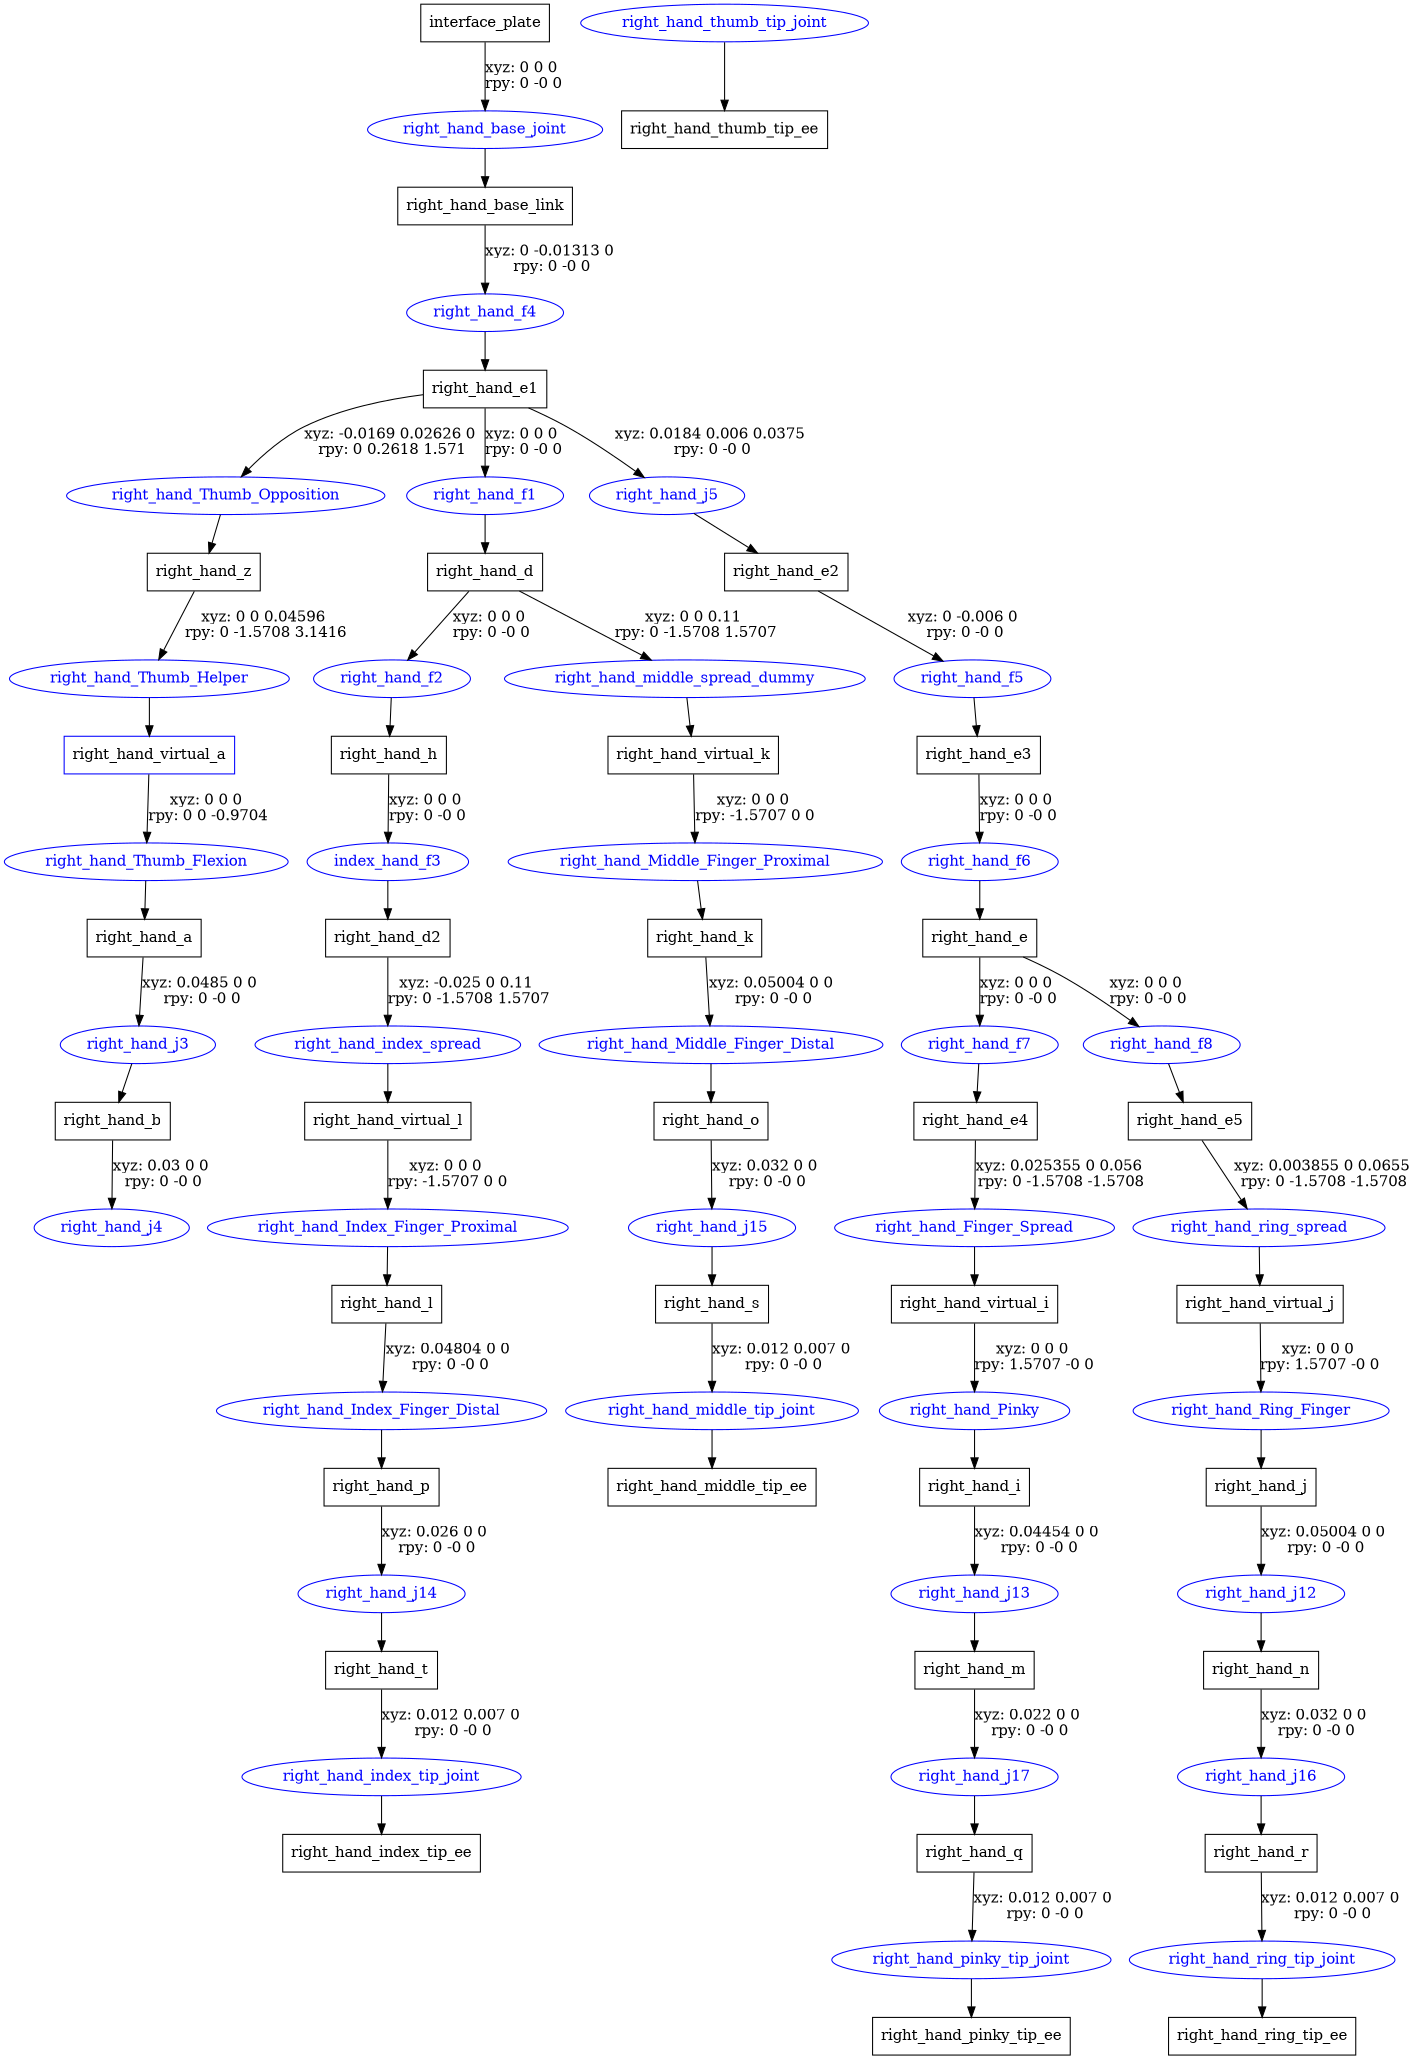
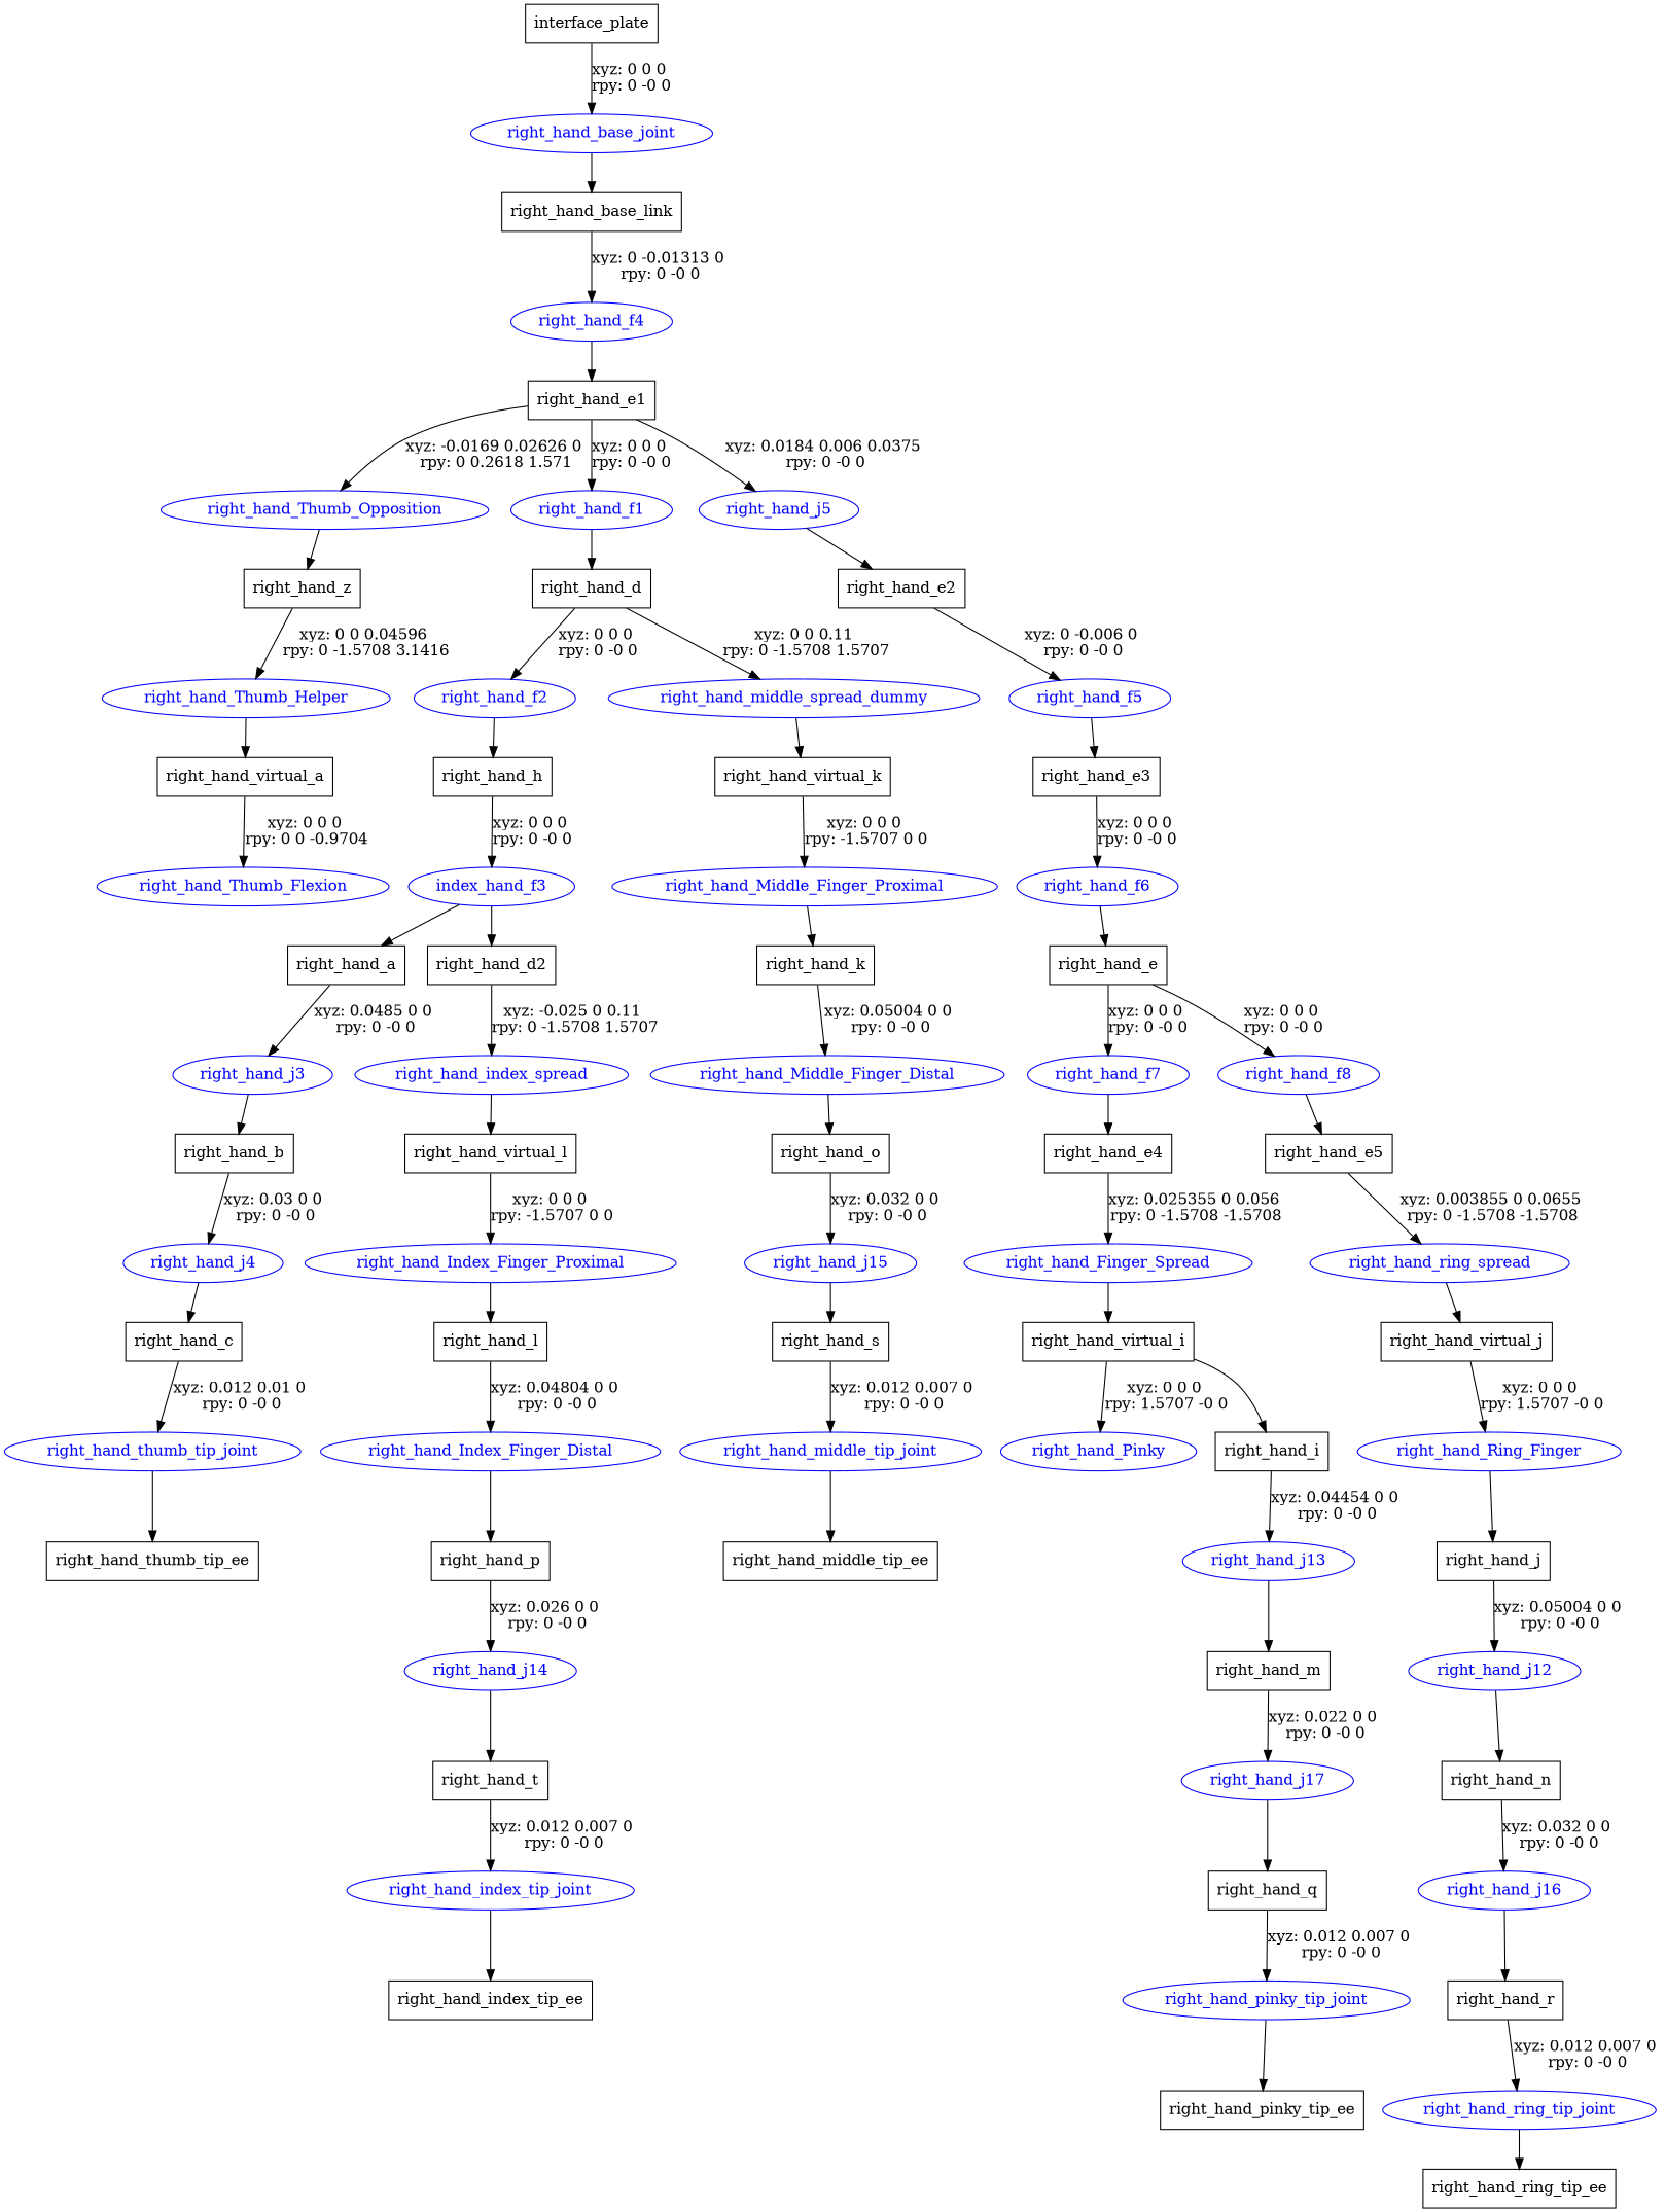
  digraph {
    node [shape=box]
    n1 [label=interface_plate]
    right_hand_base_joint [color=blue fontcolor=blue shape=ellipse]
    n3 [label=right_hand_base_link]
    right_hand_f4 [color=blue fontcolor=blue shape=ellipse]
    n5 [label=right_hand_e1]
    right_hand_Thumb_Opposition [color=blue fontcolor=blue shape=ellipse]
    right_hand_f1 [color=blue fontcolor=blue shape=ellipse]
    right_hand_j5 [color=blue fontcolor=blue shape=ellipse]
    n9 [label=right_hand_z]
    n10 [label=right_hand_d]
    n11 [label=right_hand_e2]
    right_hand_Thumb_Helper [color=blue fontcolor=blue shape=ellipse]
-   n13 [label=right_hand_virtual_a color=blue]
+   n13 [label=right_hand_virtual_a]
    right_hand_Thumb_Flexion [color=blue fontcolor=blue shape=ellipse]
    n15 [label=right_hand_a]
    right_hand_j3 [color=blue fontcolor=blue shape=ellipse]
    n17 [label=right_hand_b]
    right_hand_j4 [color=blue fontcolor=blue shape=ellipse]
+   n19 [label=right_hand_c]
    right_hand_thumb_tip_joint [color=blue fontcolor=blue shape=ellipse]
    n21 [label=right_hand_thumb_tip_ee]
    right_hand_f2 [color=blue fontcolor=blue shape=ellipse]
    right_hand_middle_spread_dummy [color=blue fontcolor=blue shape=ellipse]
    n24 [label=right_hand_h]
    n25 [label=right_hand_virtual_k]
    n26 [color=blue fontcolor=blue label=index_hand_f3 shape=ellipse]
    n27 [label=right_hand_d2]
    right_hand_index_spread [color=blue fontcolor=blue shape=ellipse]
    n29 [label=right_hand_virtual_l]
    right_hand_Index_Finger_Proximal [color=blue fontcolor=blue shape=ellipse]
    n31 [label=right_hand_l]
    right_hand_Index_Finger_Distal [color=blue fontcolor=blue shape=ellipse]
    n33 [label=right_hand_p]
    right_hand_j14 [color=blue fontcolor=blue shape=ellipse]
    n35 [label=right_hand_t]
    right_hand_index_tip_joint [color=blue fontcolor=blue shape=ellipse]
    n37 [label=right_hand_index_tip_ee]
    right_hand_Middle_Finger_Proximal [color=blue fontcolor=blue shape=ellipse]
    n39 [label=right_hand_k]
    right_hand_Middle_Finger_Distal [color=blue fontcolor=blue shape=ellipse]
    n41 [label=right_hand_o]
    right_hand_j15 [color=blue fontcolor=blue shape=ellipse]
    n43 [label=right_hand_s]
    right_hand_middle_tip_joint [color=blue fontcolor=blue shape=ellipse]
    n45 [label=right_hand_middle_tip_ee]
    right_hand_f5 [color=blue fontcolor=blue shape=ellipse]
    n47 [label=right_hand_e3]
    right_hand_f6 [color=blue fontcolor=blue shape=ellipse]
    n49 [label=right_hand_e]
    right_hand_f7 [color=blue fontcolor=blue shape=ellipse]
    right_hand_f8 [color=blue fontcolor=blue shape=ellipse]
    n52 [label=right_hand_e4]
    n53 [label=right_hand_e5]
    right_hand_Finger_Spread [color=blue fontcolor=blue shape=ellipse]
    n55 [label=right_hand_virtual_i]
    right_hand_Pinky [color=blue fontcolor=blue shape=ellipse]
    n57 [label=right_hand_i]
    right_hand_j13 [color=blue fontcolor=blue shape=ellipse]
    n59 [label=right_hand_m]
    right_hand_j17 [color=blue fontcolor=blue shape=ellipse]
    n61 [label=right_hand_q]
    right_hand_pinky_tip_joint [color=blue fontcolor=blue shape=ellipse]
    n63 [label=right_hand_pinky_tip_ee]
    right_hand_ring_spread [color=blue fontcolor=blue shape=ellipse]
    n65 [label=right_hand_virtual_j]
    right_hand_Ring_Finger [color=blue fontcolor=blue shape=ellipse]
    n67 [label=right_hand_j]
    right_hand_j12 [color=blue fontcolor=blue shape=ellipse]
    n69 [label=right_hand_n]
    right_hand_j16 [color=blue fontcolor=blue shape=ellipse]
    n71 [label=right_hand_r]
    right_hand_ring_tip_joint [color=blue fontcolor=blue shape=ellipse]
    n73 [label=right_hand_ring_tip_ee]
    n1 -> right_hand_base_joint [label="xyz: 0 0 0 \nrpy: 0 -0 0"]
    right_hand_base_joint -> n3
    n3 -> right_hand_f4 [label="xyz: 0 -0.01313 0 \nrpy: 0 -0 0"]
    right_hand_f4 -> n5
    n5 -> right_hand_Thumb_Opposition [label="xyz: -0.0169 0.02626 0 \nrpy: 0 0.2618 1.571"]
    n5 -> right_hand_f1 [label="xyz: 0 0 0 \nrpy: 0 -0 0"]
    n5 -> right_hand_j5 [label="xyz: 0.0184 0.006 0.0375 \nrpy: 0 -0 0"]
    right_hand_Thumb_Opposition -> n9
    right_hand_f1 -> n10
    right_hand_j5 -> n11
    n9 -> right_hand_Thumb_Helper [label="xyz: 0 0 0.04596 \nrpy: 0 -1.5708 3.1416"]
    n10 -> right_hand_f2 [label="xyz: 0 0 0 \nrpy: 0 -0 0"]
    n10 -> right_hand_middle_spread_dummy [label="xyz: 0 0 0.11 \nrpy: 0 -1.5708 1.5707"]
    n11 -> right_hand_f5 [label="xyz: 0 -0.006 0 \nrpy: 0 -0 0"]
    right_hand_Thumb_Helper -> n13
    n13 -> right_hand_Thumb_Flexion [label="xyz: 0 0 0 \nrpy: 0 0 -0.9704"]
-   right_hand_Thumb_Flexion -> n15
+   n26 -> n15
    n15 -> right_hand_j3 [label="xyz: 0.0485 0 0 \nrpy: 0 -0 0"]
    right_hand_j3 -> n17
    n17 -> right_hand_j4 [label="xyz: 0.03 0 0 \nrpy: 0 -0 0"]
+   right_hand_j4 -> n19
+   n19 -> right_hand_thumb_tip_joint [label="xyz: 0.012 0.01 0 \nrpy: 0 -0 0"]
    right_hand_thumb_tip_joint -> n21
    right_hand_f2 -> n24
    right_hand_middle_spread_dummy -> n25
    n24 -> n26 [label="xyz: 0 0 0 \nrpy: 0 -0 0"]
    n25 -> right_hand_Middle_Finger_Proximal [label="xyz: 0 0 0 \nrpy: -1.5707 0 0"]
    n26 -> n27
    n27 -> right_hand_index_spread [label="xyz: -0.025 0 0.11 \nrpy: 0 -1.5708 1.5707"]
    right_hand_index_spread -> n29
    n29 -> right_hand_Index_Finger_Proximal [label="xyz: 0 0 0 \nrpy: -1.5707 0 0"]
    right_hand_Index_Finger_Proximal -> n31
    n31 -> right_hand_Index_Finger_Distal [label="xyz: 0.04804 0 0 \nrpy: 0 -0 0"]
    right_hand_Index_Finger_Distal -> n33
    n33 -> right_hand_j14 [label="xyz: 0.026 0 0 \nrpy: 0 -0 0"]
    right_hand_j14 -> n35
    n35 -> right_hand_index_tip_joint [label="xyz: 0.012 0.007 0 \nrpy: 0 -0 0"]
    right_hand_index_tip_joint -> n37
    right_hand_Middle_Finger_Proximal -> n39
    n39 -> right_hand_Middle_Finger_Distal [label="xyz: 0.05004 0 0 \nrpy: 0 -0 0"]
    right_hand_Middle_Finger_Distal -> n41
    n41 -> right_hand_j15 [label="xyz: 0.032 0 0 \nrpy: 0 -0 0"]
    right_hand_j15 -> n43
    n43 -> right_hand_middle_tip_joint [label="xyz: 0.012 0.007 0 \nrpy: 0 -0 0"]
    right_hand_middle_tip_joint -> n45
    right_hand_f5 -> n47
    n47 -> right_hand_f6 [label="xyz: 0 0 0 \nrpy: 0 -0 0"]
    right_hand_f6 -> n49
    n49 -> right_hand_f7 [label="xyz: 0 0 0 \nrpy: 0 -0 0"]
    n49 -> right_hand_f8 [label="xyz: 0 0 0 \nrpy: 0 -0 0"]
    right_hand_f7 -> n52
    right_hand_f8 -> n53
    n52 -> right_hand_Finger_Spread [label="xyz: 0.025355 0 0.056 \nrpy: 0 -1.5708 -1.5708"]
    n53 -> right_hand_ring_spread [label="xyz: 0.003855 0 0.0655 \nrpy: 0 -1.5708 -1.5708"]
    right_hand_Finger_Spread -> n55
    n55 -> right_hand_Pinky [label="xyz: 0 0 0 \nrpy: 1.5707 -0 0"]
-   right_hand_Pinky -> n57
+   n55 -> n57
    n57 -> right_hand_j13 [label="xyz: 0.04454 0 0 \nrpy: 0 -0 0"]
    right_hand_j13 -> n59
    n59 -> right_hand_j17 [label="xyz: 0.022 0 0 \nrpy: 0 -0 0"]
    right_hand_j17 -> n61
    n61 -> right_hand_pinky_tip_joint [label="xyz: 0.012 0.007 0 \nrpy: 0 -0 0"]
    right_hand_pinky_tip_joint -> n63
    right_hand_ring_spread -> n65
    n65 -> right_hand_Ring_Finger [label="xyz: 0 0 0 \nrpy: 1.5707 -0 0"]
    right_hand_Ring_Finger -> n67
    n67 -> right_hand_j12 [label="xyz: 0.05004 0 0 \nrpy: 0 -0 0"]
    right_hand_j12 -> n69
    n69 -> right_hand_j16 [label="xyz: 0.032 0 0 \nrpy: 0 -0 0"]
    right_hand_j16 -> n71
    n71 -> right_hand_ring_tip_joint [label="xyz: 0.012 0.007 0 \nrpy: 0 -0 0"]
    right_hand_ring_tip_joint -> n73
  }
